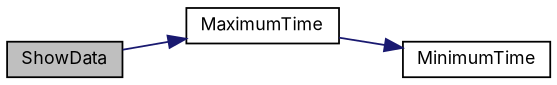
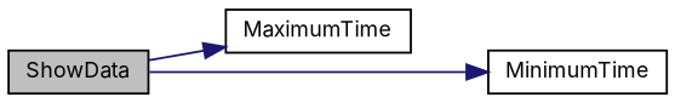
  digraph {
    fontname=Inter
    rankdir=LR
    node [color=black fillcolor=white fontname=Inter fontsize=10 shape=record style=filled]
    edge [color=midnightblue fontname=Inter fontsize=10 labelfontname=Helvetica labelfontsize=10 style=solid]
    n1 [fillcolor=grey75 fontcolor=black height=0.2 label=ShowData width=0.4]
    n2 [height=0.2 label=MaximumTime width=0.4]
    n3 [height=0.2 label=MinimumTime width=0.4]
    n1 -> n2
-   n2 -> n3
+   n1 -> n3
  }
